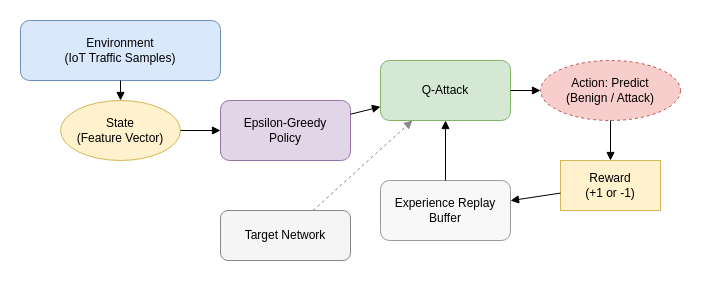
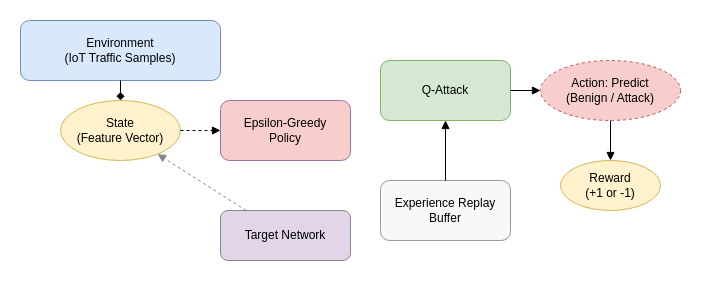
  <mxCell id="0" />
  <mxCell id="1" parent="0" />
  <mxCell id="2" value="Environment&#10;(IoT Traffic Samples)" style="rounded=1;whiteSpace=wrap;html=1;fillColor=#dae8fc;strokeColor=#6c8ebf" vertex="1" parent="1"><mxGeometry x="20" y="20" width="200" height="60" as="geometry" /></mxCell>
  <mxCell id="3" value="State&#10;(Feature Vector)" style="ellipse;whiteSpace=wrap;html=1;fillColor=#fff2cc;strokeColor=#d6b656" vertex="1" parent="1"><mxGeometry x="60" y="100" width="120" height="60" as="geometry" /></mxCell>
- <mxCell id="4" value="Epsilon-Greedy&#10;Policy" style="rounded=1;whiteSpace=wrap;html=1;fillColor=#e1d5e7;strokeColor=#9673a6" vertex="1" parent="1"><mxGeometry x="220" y="100" width="130" height="60" as="geometry" /></mxCell>
+ <mxCell id="4" value="Epsilon-Greedy&#10;Policy" style="rounded=1;whiteSpace=wrap;html=1;fillColor=#f8cecc;strokeColor=#9673a6;" vertex="1" parent="1"><mxGeometry x="220" y="100" width="130" height="60" as="geometry" /></mxCell>
  <mxCell id="5" value="Q-Attack" style="rounded=1;whiteSpace=wrap;html=1;fillColor=#d5e8d4;strokeColor=#82b366" vertex="1" parent="1"><mxGeometry x="380" y="60" width="130" height="60" as="geometry" /></mxCell>
  <mxCell id="6" value="Action: Predict&#10;(Benign / Attack)" style="ellipse;whiteSpace=wrap;html=1;fillColor=#f8cecc;strokeColor=#b85450;dashed=1;" vertex="1" parent="1"><mxGeometry x="540" y="60" width="140" height="60" as="geometry" /></mxCell>
- <mxCell id="7" value="Reward&#10;(+1 or -1)" style="whiteSpace=wrap;html=1;fillColor=#fff2cc;strokeColor=#d6b656;rounded=0;" vertex="1" parent="1"><mxGeometry x="560" y="160" width="100" height="50" as="geometry" /></mxCell>
+ <mxCell id="7" value="Reward&#10;(+1 or -1)" style="ellipse;whiteSpace=wrap;html=1;fillColor=#fff2cc;strokeColor=#d6b656" vertex="1" parent="1"><mxGeometry x="560" y="160" width="100" height="50" as="geometry" /></mxCell>
  <mxCell id="8" value="Experience Replay&#10;Buffer" style="rounded=1;whiteSpace=wrap;html=1;fillColor=#f8f8f8;strokeColor=#999999" vertex="1" parent="1"><mxGeometry x="380" y="180" width="130" height="60" as="geometry" /></mxCell>
- <mxCell id="9" value="Target Network" style="rounded=1;whiteSpace=wrap;html=1;fillColor=#f5f5f5;strokeColor=#888888" vertex="1" parent="1"><mxGeometry x="220" y="210" width="130" height="50" as="geometry" /></mxCell>
- <mxCell id="10" style="endArrow=block;html=1;strokeColor=#000000;" edge="1" parent="1" source="2" target="3"><mxGeometry relative="1" as="geometry" /></mxCell>
- <mxCell id="11" style="endArrow=block;html=1;strokeColor=#000000;" edge="1" parent="1" source="3" target="4"><mxGeometry relative="1" as="geometry" /></mxCell>
- <mxCell id="12" style="endArrow=block;html=1;strokeColor=#000000;" edge="1" parent="1" source="4" target="5"><mxGeometry relative="1" as="geometry" /></mxCell>
+ <mxCell id="9" value="Target Network" style="rounded=1;whiteSpace=wrap;html=1;fillColor=#e1d5e7;strokeColor=#888888;" vertex="1" parent="1"><mxGeometry x="220" y="210" width="130" height="50" as="geometry" /></mxCell>
+ <mxCell id="10" style="endArrow=diamond;html=1;strokeColor=#000000;" edge="1" parent="1" source="2" target="3"><mxGeometry relative="1" as="geometry" /></mxCell>
+ <mxCell id="11" style="endArrow=block;html=1;strokeColor=#000000;dashed=1;" edge="1" parent="1" source="3" target="4"><mxGeometry relative="1" as="geometry" /></mxCell>
  <mxCell id="13" style="endArrow=block;html=1;strokeColor=#000000;" edge="1" parent="1" source="5" target="6"><mxGeometry relative="1" as="geometry" /></mxCell>
  <mxCell id="14" style="endArrow=block;html=1;strokeColor=#000000;" edge="1" parent="1" source="6" target="7"><mxGeometry relative="1" as="geometry" /></mxCell>
- <mxCell id="15" style="endArrow=block;html=1;strokeColor=#000000;" edge="1" parent="1" source="7" target="8"><mxGeometry relative="1" as="geometry" /></mxCell>
  <mxCell id="16" style="endArrow=block;html=1;strokeColor=#000000;" edge="1" parent="1" source="8" target="5"><mxGeometry relative="1" as="geometry" /></mxCell>
- <mxCell id="17" style="dashed=1;endArrow=block;html=1;strokeColor=#888888;" edge="1" parent="1" source="9" target="5"><mxGeometry relative="1" as="geometry" /></mxCell>
+ <mxCell id="17" style="dashed=1;endArrow=block;html=1;strokeColor=#888888;" edge="1" parent="1" source="9" target="3"><mxGeometry relative="1" as="geometry" /></mxCell>
